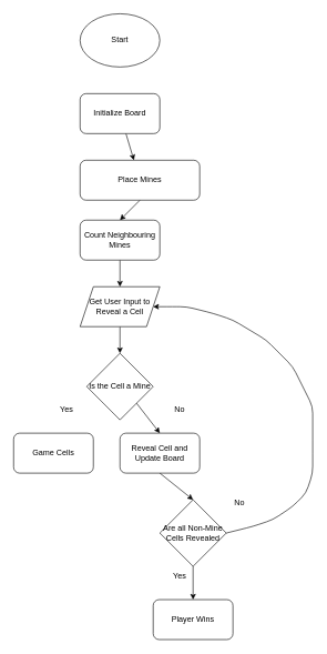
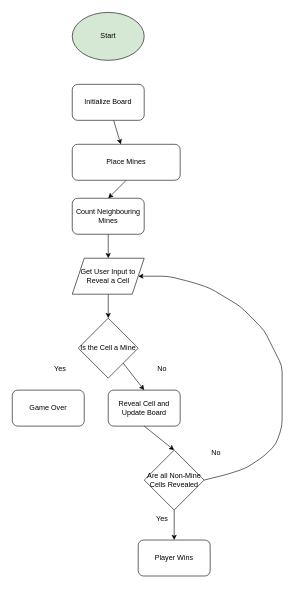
  <mxCell id="0" />
  <mxCell id="1" parent="0" />
- <mxCell id="2" value="Start" style="ellipse;whiteSpace=wrap;html=1;" vertex="1" parent="1"><mxGeometry x="120" y="20" width="120" height="80" as="geometry" /></mxCell>
+ <mxCell id="2" value="Start" style="ellipse;whiteSpace=wrap;html=1;fillColor=#d5e8d4;" vertex="1" parent="1"><mxGeometry x="120" y="20" width="120" height="80" as="geometry" /></mxCell>
  <mxCell id="3" value="" style="edgeStyle=none;html=1;" edge="1" parent="1" source="4" target="6"><mxGeometry relative="1" as="geometry" /></mxCell>
  <mxCell id="4" value="Initialize Board" style="rounded=1;whiteSpace=wrap;html=1;" vertex="1" parent="1"><mxGeometry x="120" y="140" width="120" height="60" as="geometry" /></mxCell>
  <mxCell id="5" style="edgeStyle=none;html=1;exitX=0.5;exitY=1;exitDx=0;exitDy=0;entryX=0.5;entryY=0;entryDx=0;entryDy=0;" edge="1" parent="1" source="6" target="8"><mxGeometry relative="1" as="geometry" /></mxCell>
  <mxCell id="6" value="Place Mines" style="rounded=1;whiteSpace=wrap;html=1;" vertex="1" parent="1"><mxGeometry x="120" y="240" width="180" height="60" as="geometry" /></mxCell>
  <mxCell id="7" value="" style="edgeStyle=none;html=1;" edge="1" parent="1" source="8" target="10"><mxGeometry relative="1" as="geometry" /></mxCell>
  <mxCell id="8" value="Count Neighbouring Mines" style="rounded=1;whiteSpace=wrap;html=1;" vertex="1" parent="1"><mxGeometry x="120" y="330" width="120" height="60" as="geometry" /></mxCell>
  <mxCell id="9" style="edgeStyle=none;html=1;exitX=0.5;exitY=1;exitDx=0;exitDy=0;entryX=0.5;entryY=0;entryDx=0;entryDy=0;" edge="1" parent="1" source="10" target="12"><mxGeometry relative="1" as="geometry" /></mxCell>
  <mxCell id="10" value="Get User Input to Reveal a Cell" style="shape=parallelogram;perimeter=parallelogramPerimeter;whiteSpace=wrap;html=1;fixedSize=1;" vertex="1" parent="1"><mxGeometry x="120" y="430" width="120" height="60" as="geometry" /></mxCell>
  <mxCell id="11" style="edgeStyle=none;html=1;exitX=1;exitY=1;exitDx=0;exitDy=0;entryX=0.5;entryY=0;entryDx=0;entryDy=0;" edge="1" parent="1" source="12" target="15"><mxGeometry relative="1" as="geometry" /></mxCell>
  <mxCell id="12" value="Is the Cell a Mine" style="rhombus;whiteSpace=wrap;html=1;" vertex="1" parent="1"><mxGeometry x="130" y="530" width="100" height="100" as="geometry" /></mxCell>
- <mxCell id="13" value="Game Cells" style="rounded=1;whiteSpace=wrap;html=1;" vertex="1" parent="1"><mxGeometry x="20" y="650" width="120" height="60" as="geometry" /></mxCell>
+ <mxCell id="13" value="Game Over" style="rounded=1;whiteSpace=wrap;html=1;" vertex="1" parent="1"><mxGeometry x="20" y="650" width="120" height="60" as="geometry" /></mxCell>
  <mxCell id="14" style="edgeStyle=none;html=1;exitX=0.5;exitY=1;exitDx=0;exitDy=0;entryX=0.5;entryY=0;entryDx=0;entryDy=0;" edge="1" parent="1" source="15" target="18"><mxGeometry relative="1" as="geometry" /></mxCell>
  <mxCell id="15" value="Reveal Cell and Update Board" style="rounded=1;whiteSpace=wrap;html=1;" vertex="1" parent="1"><mxGeometry x="180" y="650" width="120" height="60" as="geometry" /></mxCell>
  <mxCell id="16" style="edgeStyle=none;html=1;exitX=1;exitY=0.5;exitDx=0;exitDy=0;entryX=1;entryY=0.5;entryDx=0;entryDy=0;" edge="1" parent="1" source="18" target="10"><mxGeometry relative="1" as="geometry"><Array as="points"><mxPoint x="380" y="790" /><mxPoint x="410" y="780" /><mxPoint x="440" y="760" /><mxPoint x="460" y="740" /><mxPoint x="470" y="710" /><mxPoint x="470" y="670" /><mxPoint x="470" y="610" /><mxPoint x="440" y="550" /><mxPoint x="400" y="510" /><mxPoint x="350" y="480" /><mxPoint x="320" y="470" /><mxPoint x="280" y="460" /><mxPoint x="260" y="460" /></Array></mxGeometry></mxCell>
  <mxCell id="17" style="edgeStyle=none;html=1;exitX=0.5;exitY=1;exitDx=0;exitDy=0;entryX=0.5;entryY=0;entryDx=0;entryDy=0;" edge="1" parent="1" source="18" target="19"><mxGeometry relative="1" as="geometry" /></mxCell>
  <mxCell id="18" value="Are all Non-Mine Cells Revealed" style="rhombus;whiteSpace=wrap;html=1;" vertex="1" parent="1"><mxGeometry x="240" y="750" width="100" height="100" as="geometry" /></mxCell>
  <mxCell id="19" value="Player Wins" style="rounded=1;whiteSpace=wrap;html=1;" vertex="1" parent="1"><mxGeometry x="230" y="900" width="120" height="60" as="geometry" /></mxCell>
  <mxCell id="20" value="Yes" style="text;html=1;strokeColor=none;fillColor=none;align=center;verticalAlign=middle;whiteSpace=wrap;rounded=0;" vertex="1" parent="1"><mxGeometry x="70" y="600" width="60" height="30" as="geometry" /></mxCell>
  <mxCell id="21" value="Yes" style="text;html=1;strokeColor=none;fillColor=none;align=center;verticalAlign=middle;whiteSpace=wrap;rounded=0;" vertex="1" parent="1"><mxGeometry x="240" y="850" width="60" height="30" as="geometry" /></mxCell>
  <mxCell id="22" value="No" style="text;html=1;strokeColor=none;fillColor=none;align=center;verticalAlign=middle;whiteSpace=wrap;rounded=0;" vertex="1" parent="1"><mxGeometry x="240" y="600" width="60" height="30" as="geometry" /></mxCell>
  <mxCell id="23" value="No" style="text;html=1;strokeColor=none;fillColor=none;align=center;verticalAlign=middle;whiteSpace=wrap;rounded=0;" vertex="1" parent="1"><mxGeometry x="330" y="740" width="60" height="30" as="geometry" /></mxCell>
